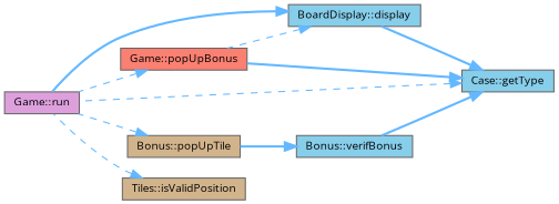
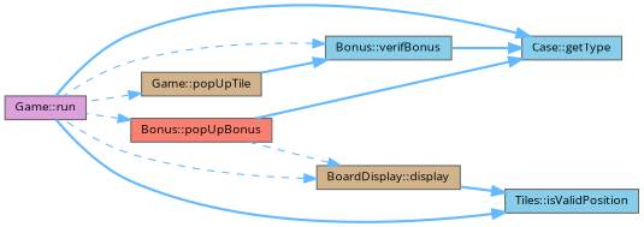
  digraph {
    fontname="Open Sans"
    rankdir=RL
    node [color=grey40 fillcolor=skyblue fontname="Open Sans" fontsize=10 shape=box style=filled]
    edge [color=steelblue1 dir=back fontname="Open Sans" fontsize=10 labelfontname=Helvetica labelfontsize=10 style=bold]
    n1 [color=gray40 fontcolor=black height=0.2 label="Case::getType" width=0.4]
-   n2 [height=0.2 label="BoardDisplay::display" width=0.4]
+   n2 [fillcolor=tan height=0.2 label="BoardDisplay::display" width=0.4]
    n3 [fillcolor=plum height=0.2 label="Game::run" width=0.4]
    n4 [height=0.2 label="Bonus::verifBonus" width=0.4]
-   n5 [fillcolor=salmon height=0.2 label="Game::popUpBonus" width=0.4]
-   n6 [fillcolor=tan height=0.2 label="Tiles::isValidPosition" width=0.4]
-   n7 [fillcolor=tan height=0.2 label="Bonus::popUpTile" width=0.4]
-   n1 -> n2
-   n1 -> n3 [style=dashed]
+   n5 [fillcolor=salmon height=0.2 label="Bonus::popUpBonus" width=0.4]
+   n6 [height=0.2 label="Tiles::isValidPosition" width=0.4]
+   n7 [fillcolor=tan height=0.2 label="Game::popUpTile" width=0.4]
+   n6 -> n2
+   n1 -> n3
    n1 -> n4
    n1 -> n5
-   n2 -> n3
+   n2 -> n3 [style=dashed]
    n2 -> n5 [style=dashed]
+   n4 -> n3 [style=dashed]
    n4 -> n7
    n5 -> n3 [style=dashed]
-   n6 -> n3 [style=dashed]
+   n6 -> n3
    n7 -> n3 [style=dashed]
  }
